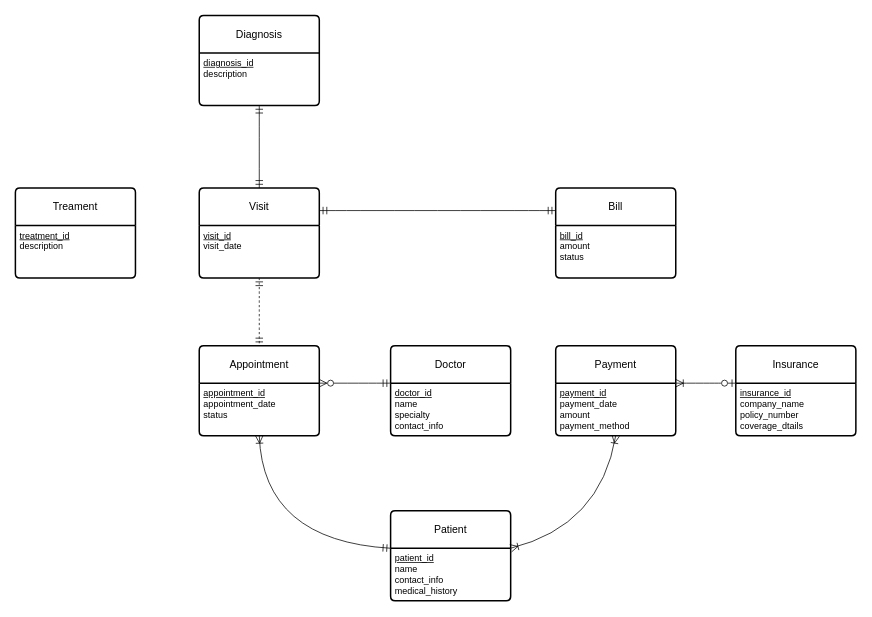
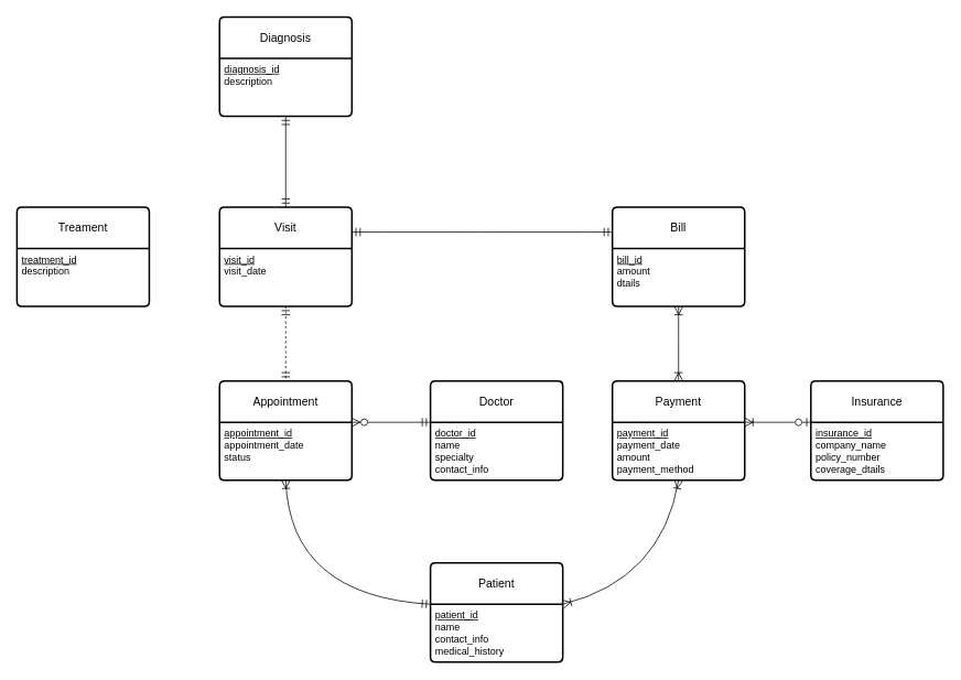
  <mxCell id="0" />
  <mxCell id="1" parent="0" />
  <mxCell id="2" value="Patient" style="swimlane;childLayout=stackLayout;horizontal=1;startSize=50;horizontalStack=0;rounded=1;fontSize=14;fontStyle=0;strokeWidth=2;resizeParent=0;resizeLast=1;shadow=0;dashed=0;align=center;arcSize=4;whiteSpace=wrap;html=1;" vertex="1" parent="1"><mxGeometry x="520" y="680" width="160" height="120" as="geometry" /></mxCell>
  <mxCell id="3" value="&lt;u&gt;patient_id&lt;/u&gt;&lt;div&gt;name&lt;/div&gt;&lt;div&gt;contact_info&lt;/div&gt;&lt;div&gt;medical_history&lt;/div&gt;" style="align=left;strokeColor=none;fillColor=none;spacingLeft=4;fontSize=12;verticalAlign=top;resizable=0;rotatable=0;part=1;html=1;" vertex="1" parent="2"><mxGeometry y="50" width="160" height="70" as="geometry" /></mxCell>
  <mxCell id="4" value="Doctor" style="swimlane;childLayout=stackLayout;horizontal=1;startSize=50;horizontalStack=0;rounded=1;fontSize=14;fontStyle=0;strokeWidth=2;resizeParent=0;resizeLast=1;shadow=0;dashed=0;align=center;arcSize=4;whiteSpace=wrap;html=1;" vertex="1" parent="1"><mxGeometry x="520" y="460" width="160" height="120" as="geometry" /></mxCell>
  <mxCell id="5" value="&lt;u&gt;doctor_id&lt;/u&gt;&lt;div&gt;name&lt;/div&gt;&lt;div&gt;specialty&lt;/div&gt;&lt;div&gt;contact_info&lt;/div&gt;" style="align=left;strokeColor=none;fillColor=none;spacingLeft=4;fontSize=12;verticalAlign=top;resizable=0;rotatable=0;part=1;html=1;" vertex="1" parent="4"><mxGeometry y="50" width="160" height="70" as="geometry" /></mxCell>
  <mxCell id="6" value="Appointment" style="swimlane;childLayout=stackLayout;horizontal=1;startSize=50;horizontalStack=0;rounded=1;fontSize=14;fontStyle=0;strokeWidth=2;resizeParent=0;resizeLast=1;shadow=0;dashed=0;align=center;arcSize=4;whiteSpace=wrap;html=1;" vertex="1" parent="1"><mxGeometry x="265" y="460" width="160" height="120" as="geometry" /></mxCell>
  <mxCell id="7" value="&lt;u&gt;appointment_id&lt;/u&gt;&lt;div&gt;appointment_date&lt;/div&gt;&lt;div&gt;status&lt;/div&gt;" style="align=left;strokeColor=none;fillColor=none;spacingLeft=4;fontSize=12;verticalAlign=top;resizable=0;rotatable=0;part=1;html=1;" vertex="1" parent="6"><mxGeometry y="50" width="160" height="70" as="geometry" /></mxCell>
  <mxCell id="8" style="edgeStyle=none;curved=1;rounded=0;orthogonalLoop=1;jettySize=auto;html=1;exitX=0.75;exitY=0;exitDx=0;exitDy=0;fontSize=12;startSize=8;endSize=8;" edge="1" parent="6" source="7" target="7"><mxGeometry relative="1" as="geometry" /></mxCell>
  <mxCell id="9" value="Diagnosis" style="swimlane;childLayout=stackLayout;horizontal=1;startSize=50;horizontalStack=0;rounded=1;fontSize=14;fontStyle=0;strokeWidth=2;resizeParent=0;resizeLast=1;shadow=0;dashed=0;align=center;arcSize=4;whiteSpace=wrap;html=1;" vertex="1" parent="1"><mxGeometry x="265" y="20" width="160" height="120" as="geometry" /></mxCell>
  <mxCell id="10" value="&lt;u&gt;diagnosis_id&lt;/u&gt;&lt;div&gt;description&lt;/div&gt;" style="align=left;strokeColor=none;fillColor=none;spacingLeft=4;fontSize=12;verticalAlign=top;resizable=0;rotatable=0;part=1;html=1;" vertex="1" parent="9"><mxGeometry y="50" width="160" height="70" as="geometry" /></mxCell>
  <mxCell id="11" value="Visit" style="swimlane;childLayout=stackLayout;horizontal=1;startSize=50;horizontalStack=0;rounded=1;fontSize=14;fontStyle=0;strokeWidth=2;resizeParent=0;resizeLast=1;shadow=0;dashed=0;align=center;arcSize=4;whiteSpace=wrap;html=1;" vertex="1" parent="1"><mxGeometry x="265" y="250" width="160" height="120" as="geometry" /></mxCell>
  <mxCell id="12" value="&lt;u&gt;visit_id&lt;/u&gt;&lt;div&gt;visit_date&lt;/div&gt;" style="align=left;strokeColor=none;fillColor=none;spacingLeft=4;fontSize=12;verticalAlign=top;resizable=0;rotatable=0;part=1;html=1;" vertex="1" parent="11"><mxGeometry y="50" width="160" height="70" as="geometry" /></mxCell>
  <mxCell id="13" value="Treament" style="swimlane;childLayout=stackLayout;horizontal=1;startSize=50;horizontalStack=0;rounded=1;fontSize=14;fontStyle=0;strokeWidth=2;resizeParent=0;resizeLast=1;shadow=0;dashed=0;align=center;arcSize=4;whiteSpace=wrap;html=1;" vertex="1" parent="1"><mxGeometry x="20" y="250" width="160" height="120" as="geometry" /></mxCell>
  <mxCell id="14" value="&lt;u&gt;treatment_id&lt;/u&gt;&lt;div&gt;description&lt;/div&gt;" style="align=left;strokeColor=none;fillColor=none;spacingLeft=4;fontSize=12;verticalAlign=top;resizable=0;rotatable=0;part=1;html=1;" vertex="1" parent="13"><mxGeometry y="50" width="160" height="70" as="geometry" /></mxCell>
  <mxCell id="15" value="Bill" style="swimlane;childLayout=stackLayout;horizontal=1;startSize=50;horizontalStack=0;rounded=1;fontSize=14;fontStyle=0;strokeWidth=2;resizeParent=0;resizeLast=1;shadow=0;dashed=0;align=center;arcSize=4;whiteSpace=wrap;html=1;" vertex="1" parent="1"><mxGeometry x="740" y="250" width="160" height="120" as="geometry" /></mxCell>
- <mxCell id="16" value="&lt;u&gt;bill_id&lt;/u&gt;&lt;div&gt;amount&lt;/div&gt;&lt;div&gt;status&lt;/div&gt;" style="align=left;strokeColor=none;fillColor=none;spacingLeft=4;fontSize=12;verticalAlign=top;resizable=0;rotatable=0;part=1;html=1;" vertex="1" parent="15"><mxGeometry y="50" width="160" height="70" as="geometry" /></mxCell>
+ <mxCell id="16" value="&lt;u&gt;bill_id&lt;/u&gt;&lt;div&gt;amount&lt;/div&gt;&lt;div&gt;dtails&lt;/div&gt;" style="align=left;strokeColor=none;fillColor=none;spacingLeft=4;fontSize=12;verticalAlign=top;resizable=0;rotatable=0;part=1;html=1;" vertex="1" parent="15"><mxGeometry y="50" width="160" height="70" as="geometry" /></mxCell>
  <mxCell id="17" value="Payment" style="swimlane;childLayout=stackLayout;horizontal=1;startSize=50;horizontalStack=0;rounded=1;fontSize=14;fontStyle=0;strokeWidth=2;resizeParent=0;resizeLast=1;shadow=0;dashed=0;align=center;arcSize=4;whiteSpace=wrap;html=1;" vertex="1" parent="1"><mxGeometry x="740" y="460" width="160" height="120" as="geometry" /></mxCell>
  <mxCell id="18" value="&lt;u&gt;payment_id&lt;/u&gt;&lt;div&gt;payment_date&lt;/div&gt;&lt;div&gt;amount&lt;/div&gt;&lt;div&gt;payment_method&lt;/div&gt;" style="align=left;strokeColor=none;fillColor=none;spacingLeft=4;fontSize=12;verticalAlign=top;resizable=0;rotatable=0;part=1;html=1;" vertex="1" parent="17"><mxGeometry y="50" width="160" height="70" as="geometry" /></mxCell>
  <mxCell id="19" value="Insurance" style="swimlane;childLayout=stackLayout;horizontal=1;startSize=50;horizontalStack=0;rounded=1;fontSize=14;fontStyle=0;strokeWidth=2;resizeParent=0;resizeLast=1;shadow=0;dashed=0;align=center;arcSize=4;whiteSpace=wrap;html=1;" vertex="1" parent="1"><mxGeometry x="980" y="460" width="160" height="120" as="geometry" /></mxCell>
  <mxCell id="20" value="&lt;u&gt;insurance_id&lt;/u&gt;&lt;div&gt;company_name&lt;/div&gt;&lt;div&gt;policy_number&lt;/div&gt;&lt;div&gt;coverage_dtails&lt;/div&gt;" style="align=left;strokeColor=none;fillColor=none;spacingLeft=4;fontSize=12;verticalAlign=top;resizable=0;rotatable=0;part=1;html=1;" vertex="1" parent="19"><mxGeometry y="50" width="160" height="70" as="geometry" /></mxCell>
  <mxCell id="21" style="edgeStyle=none;curved=1;rounded=0;orthogonalLoop=1;jettySize=auto;html=1;exitX=0.5;exitY=1;exitDx=0;exitDy=0;entryX=0.5;entryY=0;entryDx=0;entryDy=0;fontSize=12;startSize=8;endSize=8;startArrow=ERmandOne;startFill=0;endArrow=ERmandOne;endFill=0;dashed=1;" edge="1" parent="1" source="12" target="6"><mxGeometry relative="1" as="geometry"><mxPoint x="240" y="380" as="sourcePoint" /><mxPoint x="240" y="490" as="targetPoint" /></mxGeometry></mxCell>
  <mxCell id="22" value="" style="edgeStyle=entityRelationEdgeStyle;fontSize=12;html=1;endArrow=ERmandOne;startArrow=ERmandOne;rounded=0;startSize=8;endSize=8;curved=1;exitX=1;exitY=0.25;exitDx=0;exitDy=0;entryX=0;entryY=0.25;entryDx=0;entryDy=0;" edge="1" parent="1" source="11" target="15"><mxGeometry width="100" height="100" relative="1" as="geometry"><mxPoint x="220" y="327" as="sourcePoint" /><mxPoint x="275" y="327" as="targetPoint" /><Array as="points"><mxPoint x="790" y="160" /><mxPoint x="630" y="140" /><mxPoint x="600" y="200" /><mxPoint x="810" y="140" /><mxPoint x="520" y="260" /></Array></mxGeometry></mxCell>
+ <mxCell id="23" style="edgeStyle=none;curved=1;rounded=0;orthogonalLoop=1;jettySize=auto;html=1;exitX=0.5;exitY=1;exitDx=0;exitDy=0;fontSize=12;startSize=8;endSize=8;startArrow=ERoneToMany;startFill=0;endArrow=ERoneToMany;endFill=0;entryX=0.5;entryY=0;entryDx=0;entryDy=0;" edge="1" parent="1" source="15" target="17"><mxGeometry relative="1" as="geometry"><mxPoint x="730" y="350" as="sourcePoint" /><mxPoint x="730" y="440" as="targetPoint" /></mxGeometry></mxCell>
  <mxCell id="24" style="edgeStyle=none;curved=1;rounded=0;orthogonalLoop=1;jettySize=auto;html=1;exitX=0.5;exitY=1;exitDx=0;exitDy=0;fontSize=12;startSize=8;endSize=8;startArrow=ERoneToMany;startFill=0;endArrow=ERoneToMany;endFill=0;entryX=1;entryY=0;entryDx=0;entryDy=0;" edge="1" parent="1" source="17" target="3"><mxGeometry relative="1" as="geometry"><mxPoint x="970" y="570" as="sourcePoint" /><mxPoint x="970" y="660" as="targetPoint" /><Array as="points"><mxPoint x="800" y="700" /></Array></mxGeometry></mxCell>
  <mxCell id="25" style="edgeStyle=none;curved=1;rounded=0;orthogonalLoop=1;jettySize=auto;html=1;exitX=0;exitY=0;exitDx=0;exitDy=0;entryX=1;entryY=0;entryDx=0;entryDy=0;fontSize=12;startSize=8;endSize=8;startArrow=ERzeroToOne;startFill=0;endArrow=ERoneToMany;endFill=0;" edge="1" parent="1" source="20" target="18"><mxGeometry relative="1" as="geometry" /></mxCell>
  <mxCell id="26" style="edgeStyle=none;curved=1;rounded=0;orthogonalLoop=1;jettySize=auto;html=1;exitX=0.5;exitY=1;exitDx=0;exitDy=0;entryX=0;entryY=0;entryDx=0;entryDy=0;fontSize=12;startSize=8;endSize=8;endArrow=ERmandOne;endFill=0;startArrow=ERoneToMany;startFill=0;" edge="1" parent="1" source="6" target="3"><mxGeometry relative="1" as="geometry"><Array as="points"><mxPoint x="350" y="720" /></Array></mxGeometry></mxCell>
  <mxCell id="27" style="edgeStyle=none;curved=1;rounded=0;orthogonalLoop=1;jettySize=auto;html=1;exitX=0.5;exitY=1;exitDx=0;exitDy=0;entryX=0.5;entryY=0;entryDx=0;entryDy=0;fontSize=12;startSize=8;endSize=8;startArrow=ERmandOne;startFill=0;endArrow=ERmandOne;endFill=0;" edge="1" parent="1" source="9" target="11"><mxGeometry relative="1" as="geometry"><mxPoint x="340" y="50" as="sourcePoint" /><mxPoint x="340" y="140" as="targetPoint" /></mxGeometry></mxCell>
  <mxCell id="28" style="edgeStyle=none;curved=1;rounded=0;orthogonalLoop=1;jettySize=auto;html=1;entryX=1;entryY=0;entryDx=0;entryDy=0;fontSize=12;startSize=8;endSize=8;startArrow=ERmandOne;startFill=0;endArrow=ERzeroToMany;endFill=0;exitX=0;exitY=0;exitDx=0;exitDy=0;" edge="1" parent="1" source="5" target="7"><mxGeometry relative="1" as="geometry"><mxPoint x="525" y="410" as="sourcePoint" /><mxPoint x="440" y="410" as="targetPoint" /></mxGeometry></mxCell>
